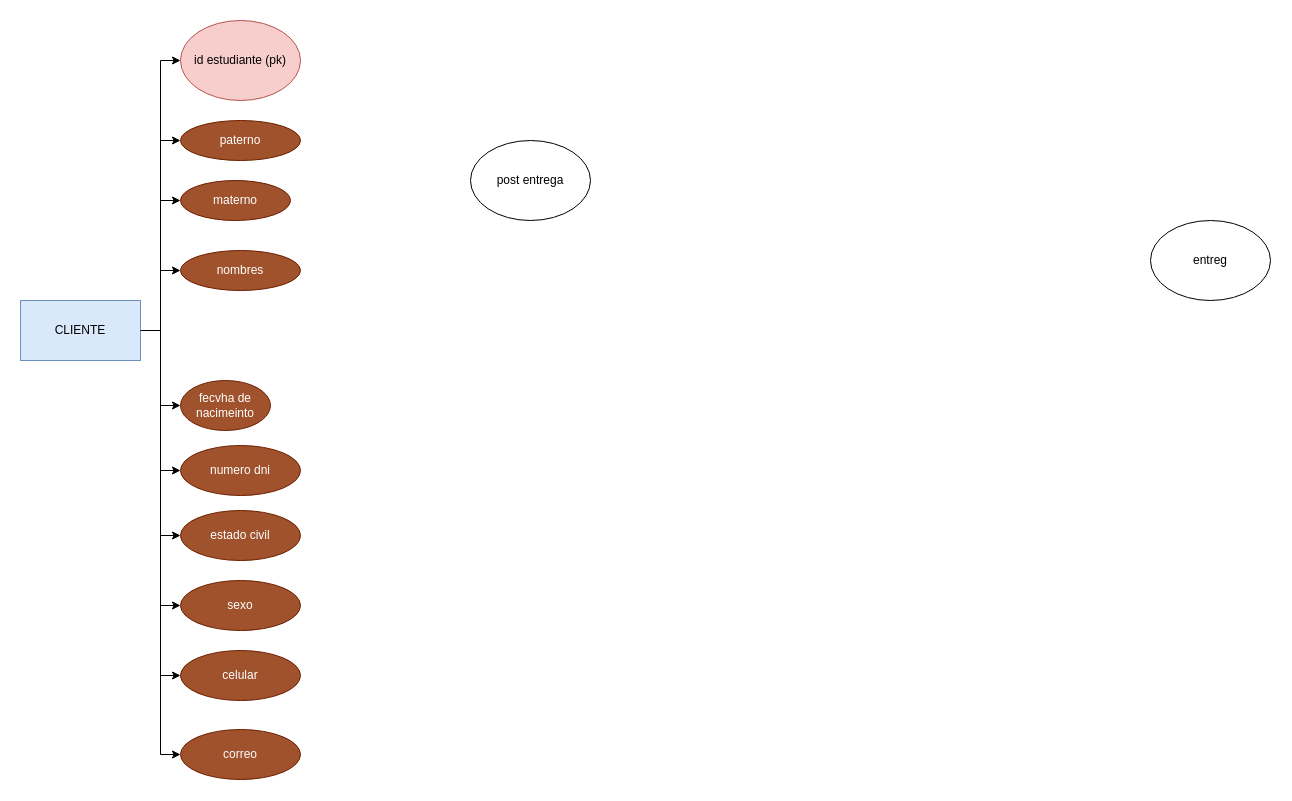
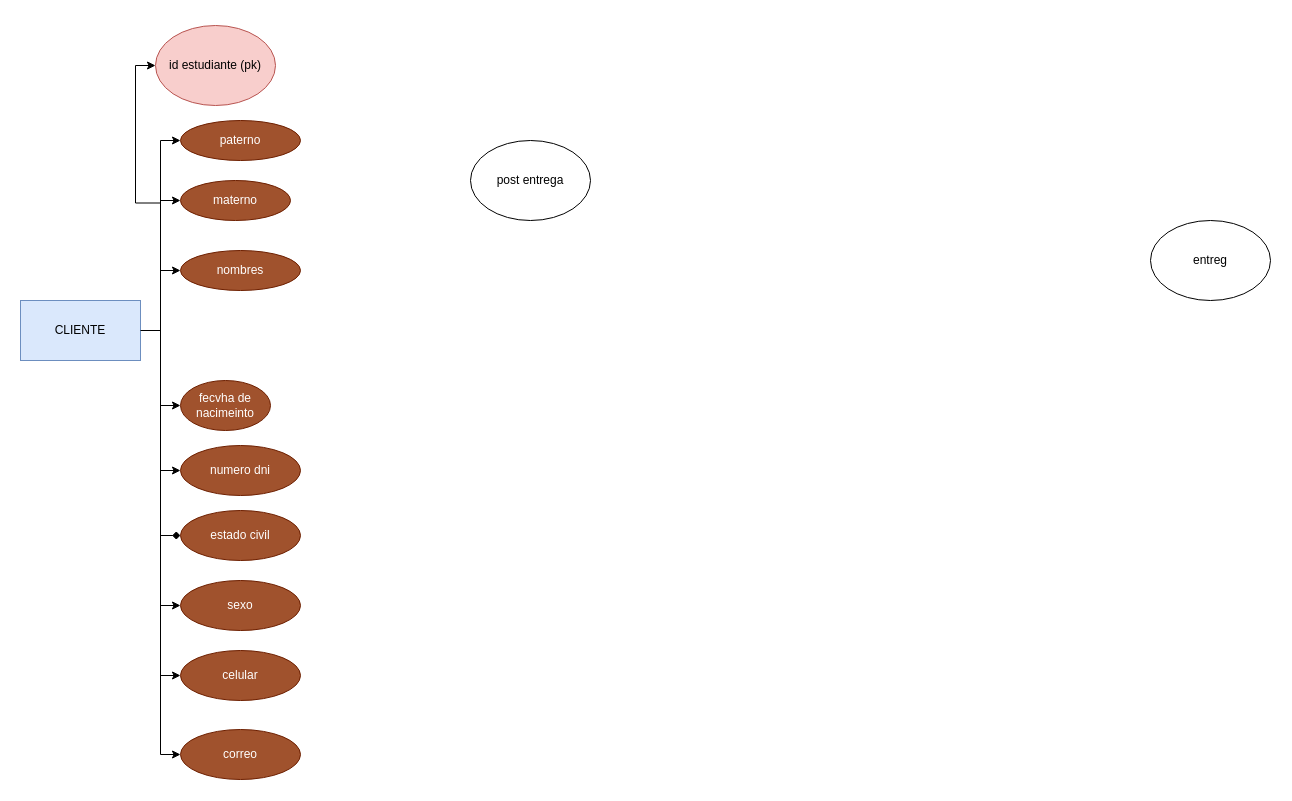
  <mxCell id="0" />
  <mxCell id="1" parent="0" />
  <mxCell id="2" value="entreg" style="ellipse;whiteSpace=wrap;html=1;" vertex="1" parent="1"><mxGeometry x="1150" y="220" width="120" height="80" as="geometry" /></mxCell>
  <mxCell id="3" value="post entrega" style="ellipse;whiteSpace=wrap;html=1;" vertex="1" parent="1"><mxGeometry x="470" y="140" width="120" height="80" as="geometry" /></mxCell>
  <mxCell id="4" style="edgeStyle=orthogonalEdgeStyle;rounded=0;orthogonalLoop=1;jettySize=auto;html=1;entryX=0;entryY=0.5;entryDx=0;entryDy=0;" edge="1" parent="1" source="13" target="17"><mxGeometry relative="1" as="geometry" /></mxCell>
  <mxCell id="5" style="edgeStyle=orthogonalEdgeStyle;rounded=0;orthogonalLoop=1;jettySize=auto;html=1;entryX=0;entryY=0.5;entryDx=0;entryDy=0;" edge="1" parent="1" source="13" target="18"><mxGeometry relative="1" as="geometry" /></mxCell>
  <mxCell id="6" style="edgeStyle=orthogonalEdgeStyle;rounded=0;orthogonalLoop=1;jettySize=auto;html=1;entryX=0;entryY=0.5;entryDx=0;entryDy=0;" edge="1" parent="1" source="13" target="15"><mxGeometry relative="1" as="geometry" /></mxCell>
  <mxCell id="7" style="edgeStyle=orthogonalEdgeStyle;rounded=0;orthogonalLoop=1;jettySize=auto;html=1;entryX=0;entryY=0.5;entryDx=0;entryDy=0;" edge="1" parent="1" source="13" target="19"><mxGeometry relative="1" as="geometry" /></mxCell>
- <mxCell id="8" style="edgeStyle=orthogonalEdgeStyle;rounded=0;orthogonalLoop=1;jettySize=auto;html=1;entryX=0;entryY=0.5;entryDx=0;entryDy=0;" edge="1" parent="1" source="13" target="21"><mxGeometry relative="1" as="geometry" /></mxCell>
+ <mxCell id="8" style="edgeStyle=orthogonalEdgeStyle;rounded=0;orthogonalLoop=1;jettySize=auto;html=1;entryX=0;entryY=0.5;entryDx=0;entryDy=0;endArrow=diamond;" edge="1" parent="1" source="13" target="21"><mxGeometry relative="1" as="geometry" /></mxCell>
  <mxCell id="9" style="edgeStyle=orthogonalEdgeStyle;rounded=0;orthogonalLoop=1;jettySize=auto;html=1;entryX=0;entryY=0.5;entryDx=0;entryDy=0;" edge="1" parent="1" source="13" target="20"><mxGeometry relative="1" as="geometry" /></mxCell>
  <mxCell id="10" style="edgeStyle=orthogonalEdgeStyle;rounded=0;orthogonalLoop=1;jettySize=auto;html=1;entryX=0;entryY=0.5;entryDx=0;entryDy=0;" edge="1" parent="1" source="13" target="22"><mxGeometry relative="1" as="geometry" /></mxCell>
  <mxCell id="11" style="edgeStyle=orthogonalEdgeStyle;rounded=0;orthogonalLoop=1;jettySize=auto;html=1;entryX=0;entryY=0.5;entryDx=0;entryDy=0;" edge="1" parent="1" source="13" target="14"><mxGeometry relative="1" as="geometry" /></mxCell>
  <mxCell id="12" style="edgeStyle=orthogonalEdgeStyle;rounded=0;orthogonalLoop=1;jettySize=auto;html=1;entryX=0;entryY=0.5;entryDx=0;entryDy=0;" edge="1" parent="1" source="13" target="24"><mxGeometry relative="1" as="geometry" /></mxCell>
  <mxCell id="13" value="&lt;div&gt;CLIENTE&lt;/div&gt;" style="rounded=0;whiteSpace=wrap;html=1;fillColor=#dae8fc;strokeColor=#6c8ebf;" vertex="1" parent="1"><mxGeometry x="20" y="300" width="120" height="60" as="geometry" /></mxCell>
- <mxCell id="14" value="id estudiante (pk)" style="ellipse;whiteSpace=wrap;html=1;fillColor=#f8cecc;strokeColor=#b85450;" vertex="1" parent="1"><mxGeometry x="180" y="20" width="120" height="80" as="geometry" /></mxCell>
+ <mxCell id="14" value="id estudiante (pk)" style="ellipse;whiteSpace=wrap;html=1;fillColor=#f8cecc;strokeColor=#b85450;" vertex="1" parent="1"><mxGeometry x="155" y="25" width="120" height="80" as="geometry" /></mxCell>
  <mxCell id="15" value="fecvha de nacimeinto" style="ellipse;whiteSpace=wrap;html=1;fillColor=#a0522d;strokeColor=#6D1F00;fontColor=#ffffff;" vertex="1" parent="1"><mxGeometry x="180" y="380" width="90" height="50" as="geometry" /></mxCell>
  <mxCell id="16" value="celular" style="ellipse;whiteSpace=wrap;html=1;fillColor=#a0522d;strokeColor=#6D1F00;fontColor=#ffffff;" vertex="1" parent="1"><mxGeometry x="180" y="650" width="120" height="50" as="geometry" /></mxCell>
  <mxCell id="17" value="materno" style="ellipse;whiteSpace=wrap;html=1;fillColor=#a0522d;strokeColor=#6D1F00;fontColor=#ffffff;" vertex="1" parent="1"><mxGeometry x="180" y="180" width="110" height="40" as="geometry" /></mxCell>
  <mxCell id="18" value="nombres" style="ellipse;whiteSpace=wrap;html=1;fillColor=#a0522d;strokeColor=#6D1F00;fontColor=#ffffff;" vertex="1" parent="1"><mxGeometry x="180" y="250" width="120" height="40" as="geometry" /></mxCell>
  <mxCell id="19" value="numero dni" style="ellipse;whiteSpace=wrap;html=1;fillColor=#a0522d;strokeColor=#6D1F00;fontColor=#ffffff;" vertex="1" parent="1"><mxGeometry x="180" y="445" width="120" height="50" as="geometry" /></mxCell>
  <mxCell id="20" value="sexo" style="ellipse;whiteSpace=wrap;html=1;fillColor=#a0522d;strokeColor=#6D1F00;fontColor=#ffffff;" vertex="1" parent="1"><mxGeometry x="180" y="580" width="120" height="50" as="geometry" /></mxCell>
  <mxCell id="21" value="estado civil" style="ellipse;whiteSpace=wrap;html=1;fillColor=#a0522d;strokeColor=#6D1F00;fontColor=#ffffff;" vertex="1" parent="1"><mxGeometry x="180" y="510" width="120" height="50" as="geometry" /></mxCell>
  <mxCell id="22" value="correo" style="ellipse;whiteSpace=wrap;html=1;fillColor=#a0522d;strokeColor=#6D1F00;fontColor=#ffffff;" vertex="1" parent="1"><mxGeometry x="180" y="729" width="120" height="50" as="geometry" /></mxCell>
  <mxCell id="23" style="edgeStyle=orthogonalEdgeStyle;rounded=0;orthogonalLoop=1;jettySize=auto;html=1;entryX=0;entryY=0.5;entryDx=0;entryDy=0;" edge="1" parent="1" source="13" target="16"><mxGeometry relative="1" as="geometry" /></mxCell>
  <mxCell id="24" value="paterno" style="ellipse;whiteSpace=wrap;html=1;fillColor=#a0522d;strokeColor=#6D1F00;fontColor=#ffffff;" vertex="1" parent="1"><mxGeometry x="180" y="120" width="120" height="40" as="geometry" /></mxCell>
